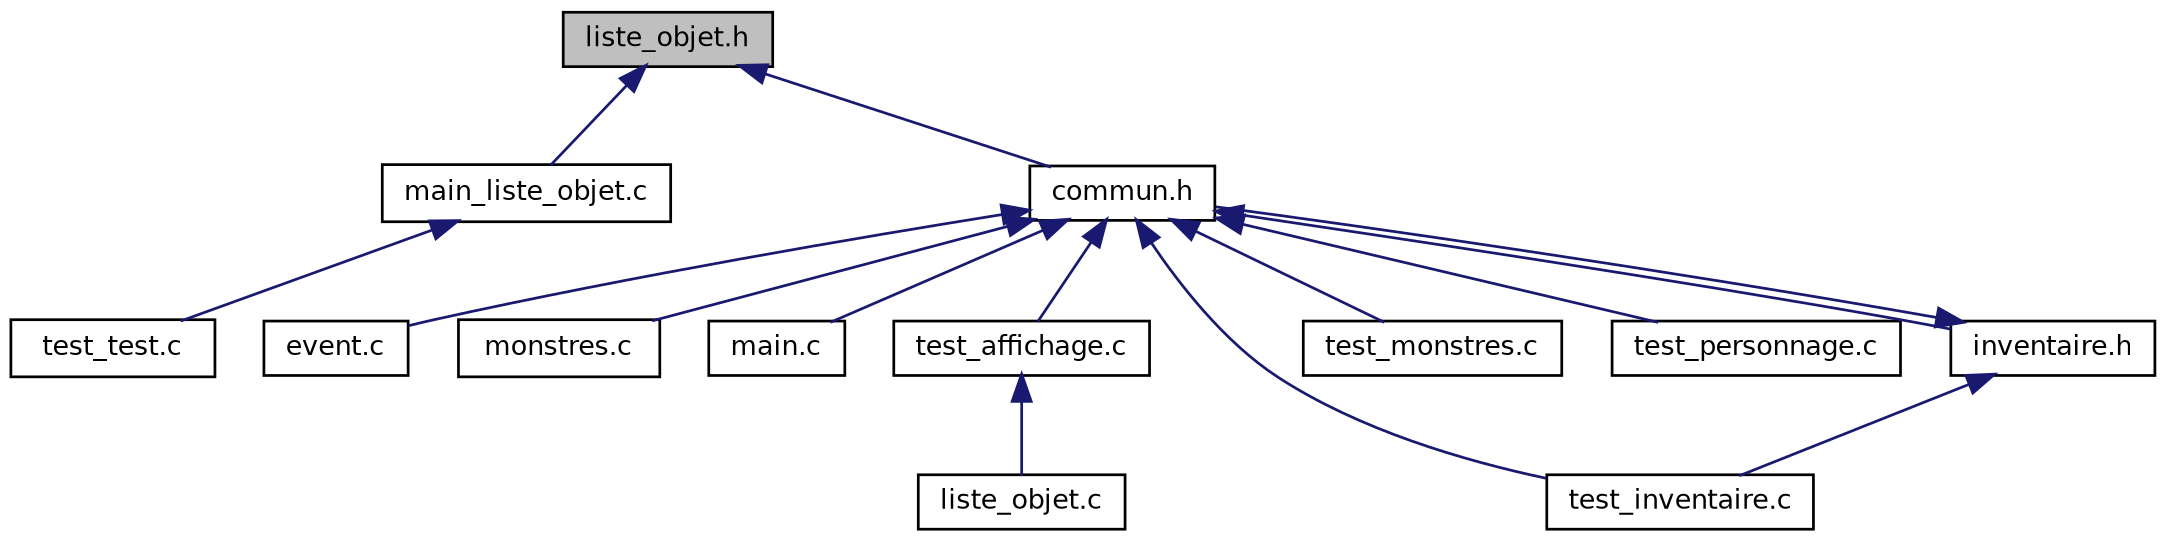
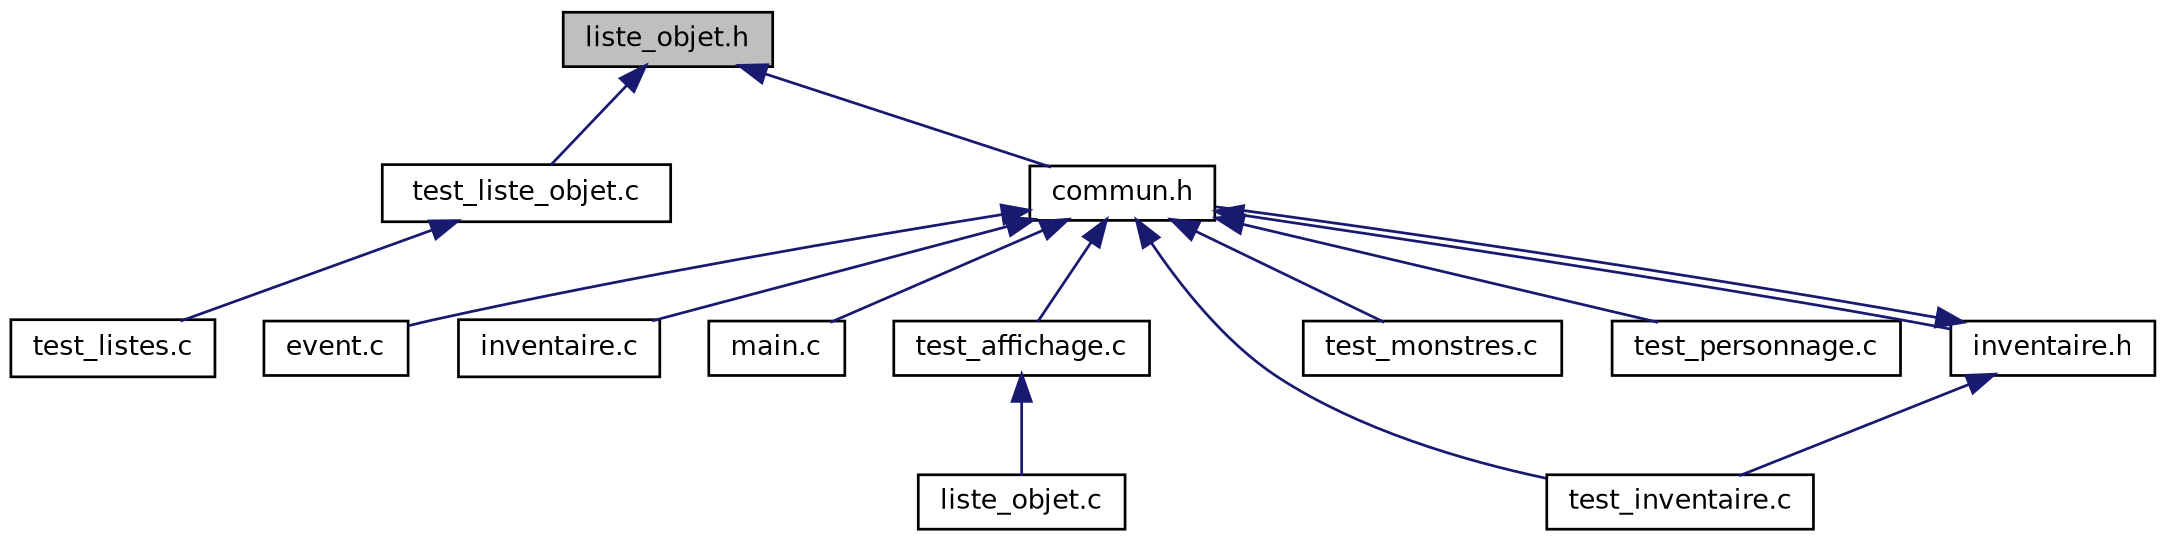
  digraph {
    node [color=black fillcolor=white fontname=Helvetica fontsize=10 shape=record style=filled]
    edge [color=midnightblue dir=back fontname=Helvetica fontsize=10 labelfontname=Helvetica labelfontsize=10 style=solid]
    n1 [fillcolor=grey75 fontcolor=black height=0.2 label="liste_objet.h" width=0.4]
-   n2 [height=0.2 label="main_liste_objet.c" width=0.4]
+   n2 [height=0.2 label="test_liste_objet.c" width=0.4]
    n3 [height=0.2 label="commun.h" width=0.4]
    n4 [height=0.2 label="liste_objet.c" width=0.4]
-   n5 [height=0.2 label="test_test.c" width=0.4]
+   n5 [height=0.2 label="test_listes.c" width=0.4]
    n6 [height=0.2 label="event.c" width=0.4]
-   n7 [height=0.2 label="monstres.c" width=0.4]
+   n7 [height=0.2 label="inventaire.c" width=0.4]
    n8 [height=0.2 label="main.c" width=0.4]
    n9 [height=0.2 label="test_affichage.c" width=0.4]
    n10 [height=0.2 label="test_inventaire.c" width=0.4]
    n11 [height=0.2 label="test_monstres.c" width=0.4]
    n12 [height=0.2 label="test_personnage.c" width=0.4]
    n13 [height=0.2 label="inventaire.h" width=0.4]
    n1 -> n2
    n1 -> n3
    n2 -> n5
    n3 -> n6
    n3 -> n7
    n3 -> n8
    n3 -> n9
    n3 -> n10
    n3 -> n11
    n3 -> n12
    n3 -> n13
    n9 -> n4
    n13 -> n3
    n13 -> n10
  }
